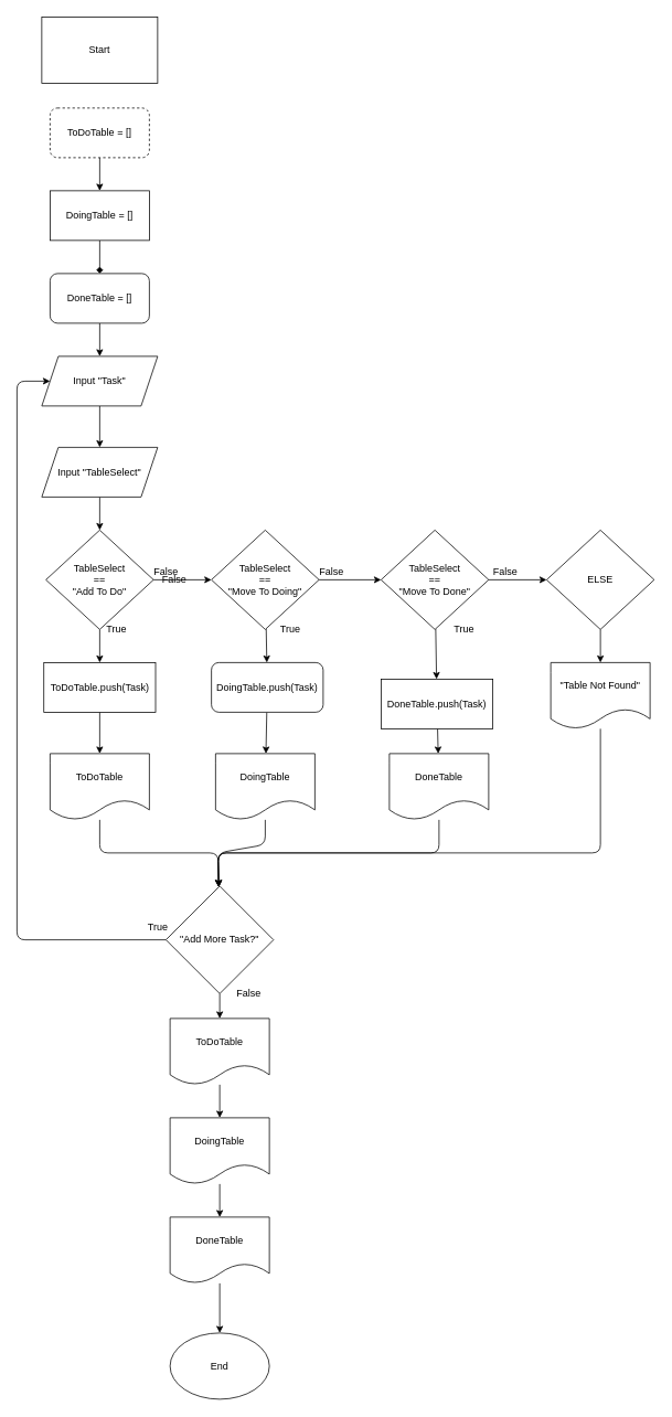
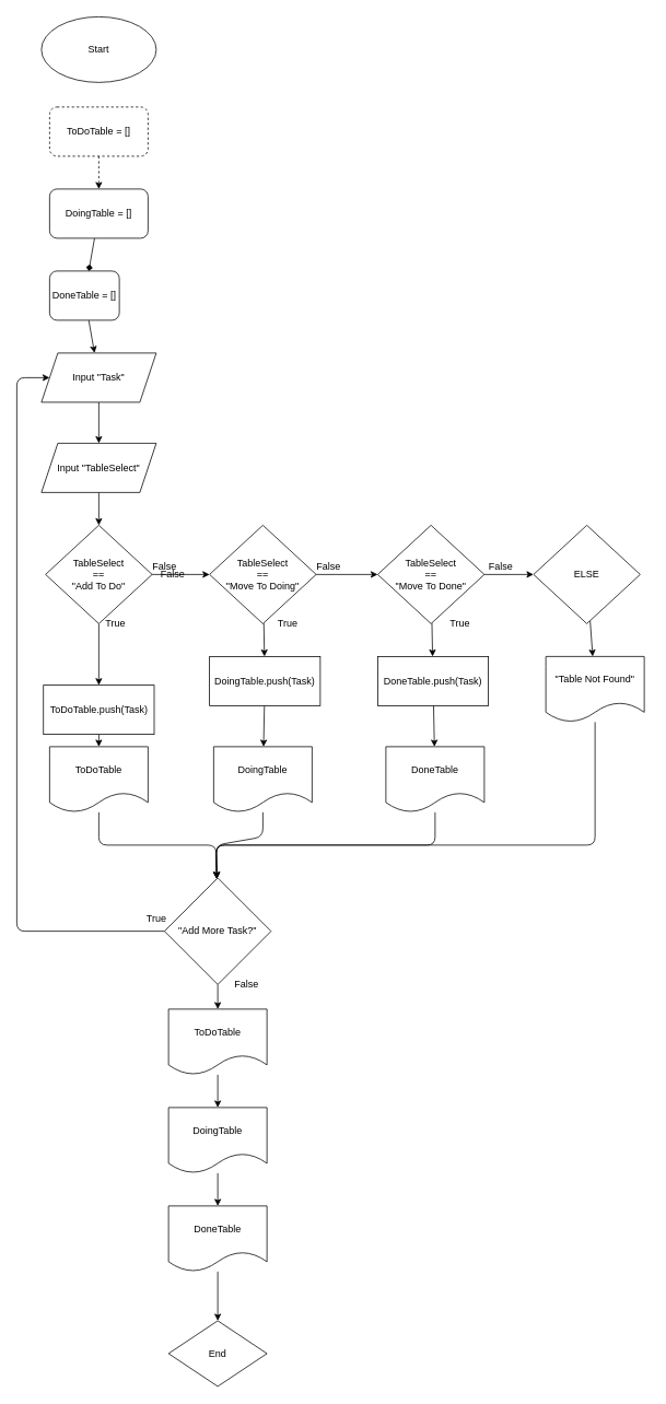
  <mxCell id="0" />
  <mxCell id="1" parent="0" />
- <mxCell id="2" value="Start" style="whiteSpace=wrap;html=1;rounded=0;" vertex="1" parent="1"><mxGeometry x="50" y="20" width="140" height="80" as="geometry" /></mxCell>
+ <mxCell id="2" value="Start" style="ellipse;whiteSpace=wrap;html=1;" vertex="1" parent="1"><mxGeometry x="50" y="20" width="140" height="80" as="geometry" /></mxCell>
  <mxCell id="3" style="edgeStyle=none;html=1;" edge="1" parent="1" source="4" target="6"><mxGeometry relative="1" as="geometry" /></mxCell>
  <mxCell id="4" value="Input &quot;Task&quot;" style="shape=parallelogram;perimeter=parallelogramPerimeter;whiteSpace=wrap;html=1;fixedSize=1;" vertex="1" parent="1"><mxGeometry x="50" y="430" width="140" height="60" as="geometry" /></mxCell>
  <mxCell id="5" style="edgeStyle=none;html=1;" edge="1" parent="1" source="6" target="9"><mxGeometry relative="1" as="geometry" /></mxCell>
  <mxCell id="6" value="Input &quot;TableSelect&quot;" style="shape=parallelogram;perimeter=parallelogramPerimeter;whiteSpace=wrap;html=1;fixedSize=1;" vertex="1" parent="1"><mxGeometry x="50" y="540" width="140" height="60" as="geometry" /></mxCell>
  <mxCell id="7" style="edgeStyle=none;html=1;" edge="1" parent="1" source="9" target="12"><mxGeometry relative="1" as="geometry" /></mxCell>
  <mxCell id="8" value="" style="edgeStyle=none;html=1;" edge="1" parent="1" source="9" target="23"><mxGeometry relative="1" as="geometry" /></mxCell>
  <mxCell id="9" value="TableSelect&lt;br&gt;==&lt;br&gt;&quot;Add To Do&quot;" style="rhombus;whiteSpace=wrap;html=1;" vertex="1" parent="1"><mxGeometry x="55" y="640" width="130" height="120" as="geometry" /></mxCell>
  <mxCell id="10" style="edgeStyle=none;html=1;" edge="1" parent="1" source="12" target="15"><mxGeometry relative="1" as="geometry" /></mxCell>
  <mxCell id="11" style="edgeStyle=none;html=1;" edge="1" parent="1" source="12" target="25"><mxGeometry relative="1" as="geometry" /></mxCell>
  <mxCell id="12" value="TableSelect&lt;br&gt;==&lt;br&gt;&quot;Move To Doing&quot;" style="rhombus;whiteSpace=wrap;html=1;" vertex="1" parent="1"><mxGeometry x="255" y="640" width="130" height="120" as="geometry" /></mxCell>
  <mxCell id="13" style="edgeStyle=none;html=1;" edge="1" parent="1" source="15" target="27"><mxGeometry relative="1" as="geometry" /></mxCell>
  <mxCell id="14" style="edgeStyle=none;html=1;" edge="1" parent="1" source="15" target="34"><mxGeometry relative="1" as="geometry" /></mxCell>
  <mxCell id="15" value="TableSelect&lt;br&gt;==&lt;br&gt;&quot;Move To Done&quot;" style="rhombus;whiteSpace=wrap;html=1;" vertex="1" parent="1"><mxGeometry x="460" y="640" width="130" height="120" as="geometry" /></mxCell>
- <mxCell id="16" style="edgeStyle=none;html=1;" edge="1" parent="1" source="17" target="19"><mxGeometry relative="1" as="geometry" /></mxCell>
+ <mxCell id="16" style="edgeStyle=none;html=1;dashed=1;" edge="1" parent="1" source="17" target="19"><mxGeometry relative="1" as="geometry" /></mxCell>
  <mxCell id="17" value="ToDoTable = []" style="rounded=1;whiteSpace=wrap;html=1;dashed=1;" vertex="1" parent="1"><mxGeometry x="60" y="130" width="120" height="60" as="geometry" /></mxCell>
  <mxCell id="18" style="edgeStyle=none;html=1;endArrow=diamond;" edge="1" parent="1" source="19" target="21"><mxGeometry relative="1" as="geometry" /></mxCell>
- <mxCell id="19" value="DoingTable = []" style="whiteSpace=wrap;html=1;rounded=0;" vertex="1" parent="1"><mxGeometry x="60" y="230" width="120" height="60" as="geometry" /></mxCell>
+ <mxCell id="19" value="DoingTable = []" style="rounded=1;whiteSpace=wrap;html=1;" vertex="1" parent="1"><mxGeometry x="60" y="230" width="120" height="60" as="geometry" /></mxCell>
  <mxCell id="20" style="edgeStyle=none;html=1;" edge="1" parent="1" source="21" target="4"><mxGeometry relative="1" as="geometry" /></mxCell>
- <mxCell id="21" value="DoneTable = []" style="rounded=1;whiteSpace=wrap;html=1;" vertex="1" parent="1"><mxGeometry x="60" y="330" width="120" height="60" as="geometry" /></mxCell>
+ <mxCell id="21" value="DoneTable = []" style="rounded=1;whiteSpace=wrap;html=1;" vertex="1" parent="1"><mxGeometry x="60" y="330" width="85" height="60" as="geometry" /></mxCell>
  <mxCell id="22" style="edgeStyle=none;html=1;" edge="1" parent="1" source="23" target="39"><mxGeometry relative="1" as="geometry" /></mxCell>
- <mxCell id="23" value="ToDoTable.push(Task)" style="rounded=0;whiteSpace=wrap;html=1;" vertex="1" parent="1"><mxGeometry x="52.5" y="800" width="135" height="60" as="geometry" /></mxCell>
+ <mxCell id="23" value="ToDoTable.push(Task)" style="rounded=0;whiteSpace=wrap;html=1;" vertex="1" parent="1"><mxGeometry x="52.5" y="835" width="135" height="60" as="geometry" /></mxCell>
  <mxCell id="24" style="edgeStyle=none;html=1;" edge="1" parent="1" source="25" target="43"><mxGeometry relative="1" as="geometry" /></mxCell>
- <mxCell id="25" value="DoingTable.push(Task)" style="whiteSpace=wrap;html=1;rounded=1;" vertex="1" parent="1"><mxGeometry x="255" y="800" width="135" height="60" as="geometry" /></mxCell>
+ <mxCell id="25" value="DoingTable.push(Task)" style="rounded=0;whiteSpace=wrap;html=1;" vertex="1" parent="1"><mxGeometry x="255" y="800" width="135" height="60" as="geometry" /></mxCell>
  <mxCell id="26" style="edgeStyle=none;html=1;" edge="1" parent="1" source="27" target="41"><mxGeometry relative="1" as="geometry" /></mxCell>
- <mxCell id="27" value="DoneTable.push(Task)" style="rounded=0;whiteSpace=wrap;html=1;" vertex="1" parent="1"><mxGeometry x="460" y="820" width="135" height="60" as="geometry" /></mxCell>
+ <mxCell id="27" value="DoneTable.push(Task)" style="rounded=0;whiteSpace=wrap;html=1;" vertex="1" parent="1"><mxGeometry x="460" y="800" width="135" height="60" as="geometry" /></mxCell>
  <mxCell id="28" value="False" style="text;html=1;align=center;verticalAlign=middle;resizable=0;points=[];autosize=1;strokeColor=none;fillColor=none;" vertex="1" parent="1"><mxGeometry x="180" y="680" width="40" height="20" as="geometry" /></mxCell>
  <mxCell id="29" value="False" style="text;html=1;align=center;verticalAlign=middle;resizable=0;points=[];autosize=1;strokeColor=none;fillColor=none;" vertex="1" parent="1"><mxGeometry x="380" y="680" width="40" height="20" as="geometry" /></mxCell>
  <mxCell id="30" value="True" style="text;html=1;align=center;verticalAlign=middle;resizable=0;points=[];autosize=1;strokeColor=none;fillColor=none;" vertex="1" parent="1"><mxGeometry x="120" y="750" width="40" height="20" as="geometry" /></mxCell>
  <mxCell id="31" value="True" style="text;html=1;align=center;verticalAlign=middle;resizable=0;points=[];autosize=1;strokeColor=none;fillColor=none;" vertex="1" parent="1"><mxGeometry x="330" y="750" width="40" height="20" as="geometry" /></mxCell>
  <mxCell id="32" value="True" style="text;html=1;align=center;verticalAlign=middle;resizable=0;points=[];autosize=1;strokeColor=none;fillColor=none;" vertex="1" parent="1"><mxGeometry x="540" y="750" width="40" height="20" as="geometry" /></mxCell>
  <mxCell id="33" style="edgeStyle=none;html=1;" edge="1" parent="1" source="34" target="37"><mxGeometry relative="1" as="geometry" /></mxCell>
- <mxCell id="34" value="ELSE" style="rhombus;whiteSpace=wrap;html=1;" vertex="1" parent="1"><mxGeometry x="660" y="640" width="130" height="120" as="geometry" /></mxCell>
+ <mxCell id="34" value="ELSE" style="rhombus;whiteSpace=wrap;html=1;" vertex="1" parent="1"><mxGeometry x="650" y="640" width="130" height="120" as="geometry" /></mxCell>
  <mxCell id="35" value="False" style="text;html=1;align=center;verticalAlign=middle;resizable=0;points=[];autosize=1;strokeColor=none;fillColor=none;" vertex="1" parent="1"><mxGeometry x="590" y="680" width="40" height="20" as="geometry" /></mxCell>
  <mxCell id="36" style="edgeStyle=none;rounded=1;jumpStyle=none;html=1;" edge="1" parent="1" source="37" target="46"><mxGeometry relative="1" as="geometry"><mxPoint x="262.714" y="1070" as="targetPoint" /><Array as="points"><mxPoint x="725" y="1030" /><mxPoint x="263" y="1030" /></Array></mxGeometry></mxCell>
  <mxCell id="37" value="&quot;Table Not Found&quot;" style="shape=document;whiteSpace=wrap;html=1;boundedLbl=1;" vertex="1" parent="1"><mxGeometry x="665" y="800" width="120" height="80" as="geometry" /></mxCell>
  <mxCell id="38" style="edgeStyle=none;html=1;jumpStyle=none;rounded=1;" edge="1" parent="1" source="39" target="46"><mxGeometry relative="1" as="geometry"><mxPoint x="262.714" y="1070" as="targetPoint" /><Array as="points"><mxPoint x="120" y="1030" /><mxPoint x="263" y="1030" /></Array></mxGeometry></mxCell>
  <mxCell id="39" value="ToDoTable" style="shape=document;whiteSpace=wrap;html=1;boundedLbl=1;" vertex="1" parent="1"><mxGeometry x="60" y="910" width="120" height="80" as="geometry" /></mxCell>
  <mxCell id="40" style="edgeStyle=none;html=1;jumpStyle=none;rounded=1;" edge="1" parent="1" source="41" target="46"><mxGeometry relative="1" as="geometry"><mxPoint x="262.714" y="1070" as="targetPoint" /><Array as="points"><mxPoint x="530" y="1030" /><mxPoint x="263" y="1030" /></Array></mxGeometry></mxCell>
  <mxCell id="41" value="DoneTable" style="shape=document;whiteSpace=wrap;html=1;boundedLbl=1;" vertex="1" parent="1"><mxGeometry x="470" y="910" width="120" height="80" as="geometry" /></mxCell>
  <mxCell id="42" style="edgeStyle=none;html=1;jumpStyle=none;rounded=1;" edge="1" parent="1" source="43" target="46"><mxGeometry relative="1" as="geometry"><mxPoint x="262.714" y="1070" as="targetPoint" /><Array as="points"><mxPoint x="320" y="1020" /><mxPoint x="263" y="1030" /></Array></mxGeometry></mxCell>
  <mxCell id="43" value="DoingTable" style="shape=document;whiteSpace=wrap;html=1;boundedLbl=1;" vertex="1" parent="1"><mxGeometry x="260" y="910" width="120" height="80" as="geometry" /></mxCell>
  <mxCell id="44" style="edgeStyle=none;rounded=1;jumpStyle=none;html=1;" edge="1" parent="1" source="46" target="4"><mxGeometry relative="1" as="geometry"><mxPoint x="40" y="440" as="targetPoint" /><Array as="points"><mxPoint x="20" y="1135" /><mxPoint x="20" y="460" /></Array></mxGeometry></mxCell>
  <mxCell id="45" style="edgeStyle=none;rounded=1;jumpStyle=none;html=1;" edge="1" parent="1" source="46" target="51"><mxGeometry relative="1" as="geometry" /></mxCell>
  <mxCell id="46" value="&lt;span&gt;&quot;Add More Task?&quot;&lt;/span&gt;" style="rhombus;whiteSpace=wrap;html=1;" vertex="1" parent="1"><mxGeometry x="200" y="1070" width="130" height="130" as="geometry" /></mxCell>
  <mxCell id="47" value="True" style="text;html=1;align=center;verticalAlign=middle;resizable=0;points=[];autosize=1;strokeColor=none;fillColor=none;" vertex="1" parent="1"><mxGeometry x="170" y="1110" width="40" height="20" as="geometry" /></mxCell>
  <mxCell id="48" value="False" style="text;html=1;align=center;verticalAlign=middle;resizable=0;points=[];autosize=1;strokeColor=none;fillColor=none;" vertex="1" parent="1"><mxGeometry x="190" y="690" width="40" height="20" as="geometry" /></mxCell>
  <mxCell id="49" value="False" style="text;html=1;align=center;verticalAlign=middle;resizable=0;points=[];autosize=1;strokeColor=none;fillColor=none;" vertex="1" parent="1"><mxGeometry x="280" y="1190" width="40" height="20" as="geometry" /></mxCell>
  <mxCell id="50" style="edgeStyle=none;rounded=1;jumpStyle=none;html=1;" edge="1" parent="1" source="51" target="53"><mxGeometry relative="1" as="geometry" /></mxCell>
  <mxCell id="51" value="ToDoTable" style="shape=document;whiteSpace=wrap;html=1;boundedLbl=1;" vertex="1" parent="1"><mxGeometry x="205" y="1230" width="120" height="80" as="geometry" /></mxCell>
  <mxCell id="52" style="edgeStyle=none;rounded=1;jumpStyle=none;html=1;" edge="1" parent="1" source="53" target="55"><mxGeometry relative="1" as="geometry" /></mxCell>
  <mxCell id="53" value="DoingTable" style="shape=document;whiteSpace=wrap;html=1;boundedLbl=1;" vertex="1" parent="1"><mxGeometry x="205" y="1350" width="120" height="80" as="geometry" /></mxCell>
  <mxCell id="54" style="edgeStyle=none;rounded=1;jumpStyle=none;html=1;" edge="1" parent="1" source="55" target="56"><mxGeometry relative="1" as="geometry" /></mxCell>
  <mxCell id="55" value="DoneTable" style="shape=document;whiteSpace=wrap;html=1;boundedLbl=1;" vertex="1" parent="1"><mxGeometry x="205" y="1470" width="120" height="80" as="geometry" /></mxCell>
- <mxCell id="56" value="End" style="ellipse;whiteSpace=wrap;html=1;" vertex="1" parent="1"><mxGeometry x="205" y="1610" width="120" height="80" as="geometry" /></mxCell>
+ <mxCell id="56" value="End" style="rhombus;whiteSpace=wrap;html=1;" vertex="1" parent="1"><mxGeometry x="205" y="1610" width="120" height="80" as="geometry" /></mxCell>
